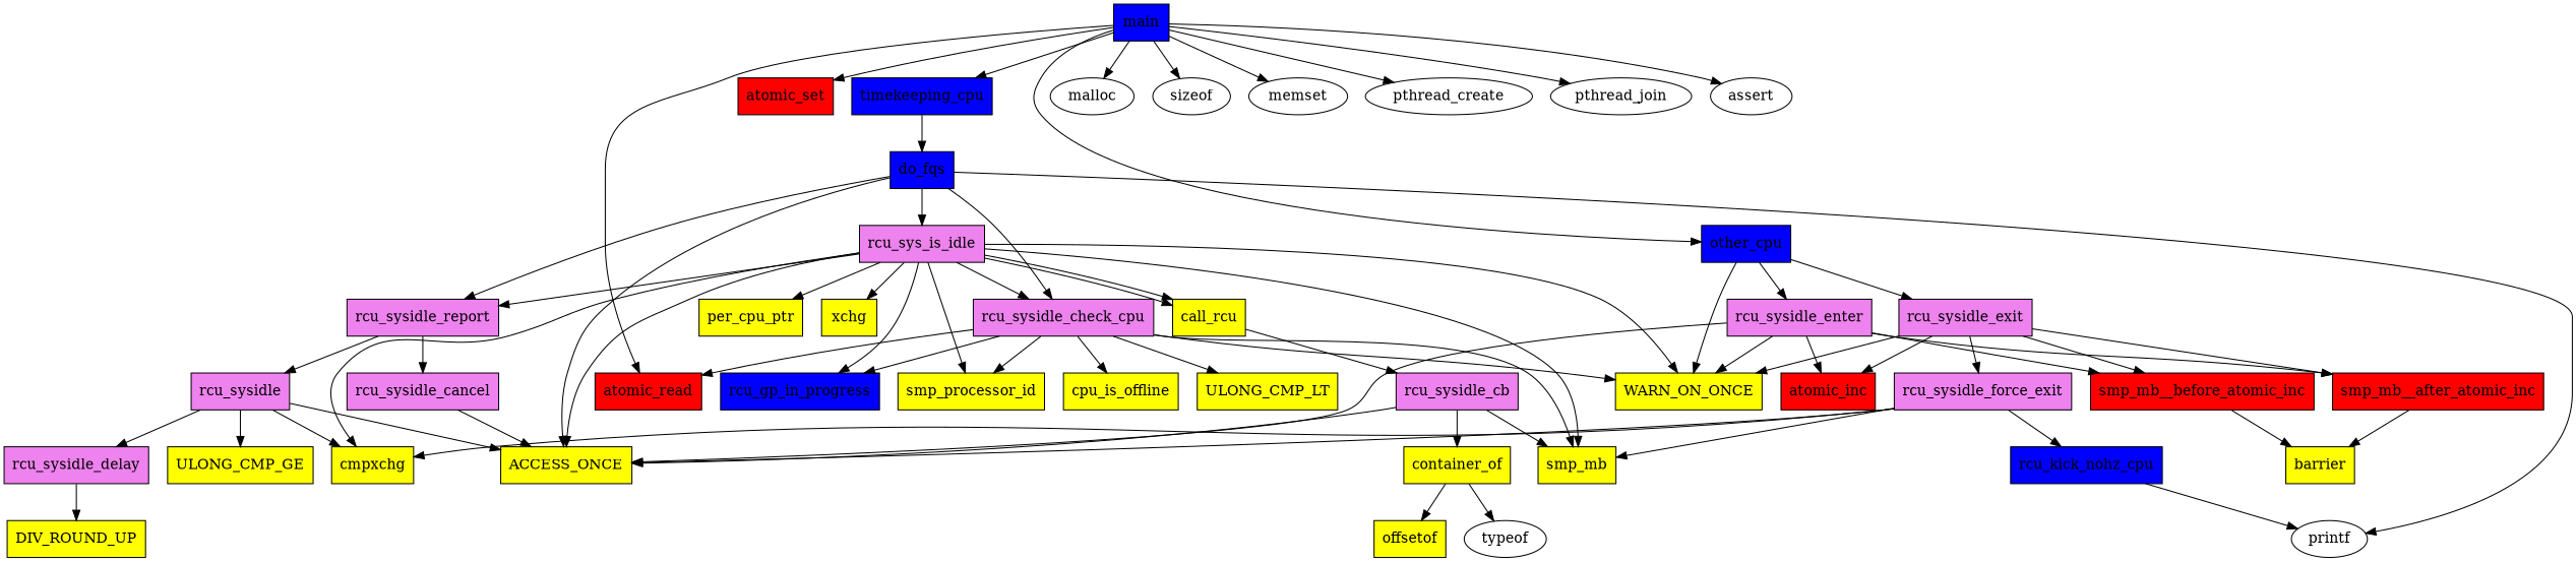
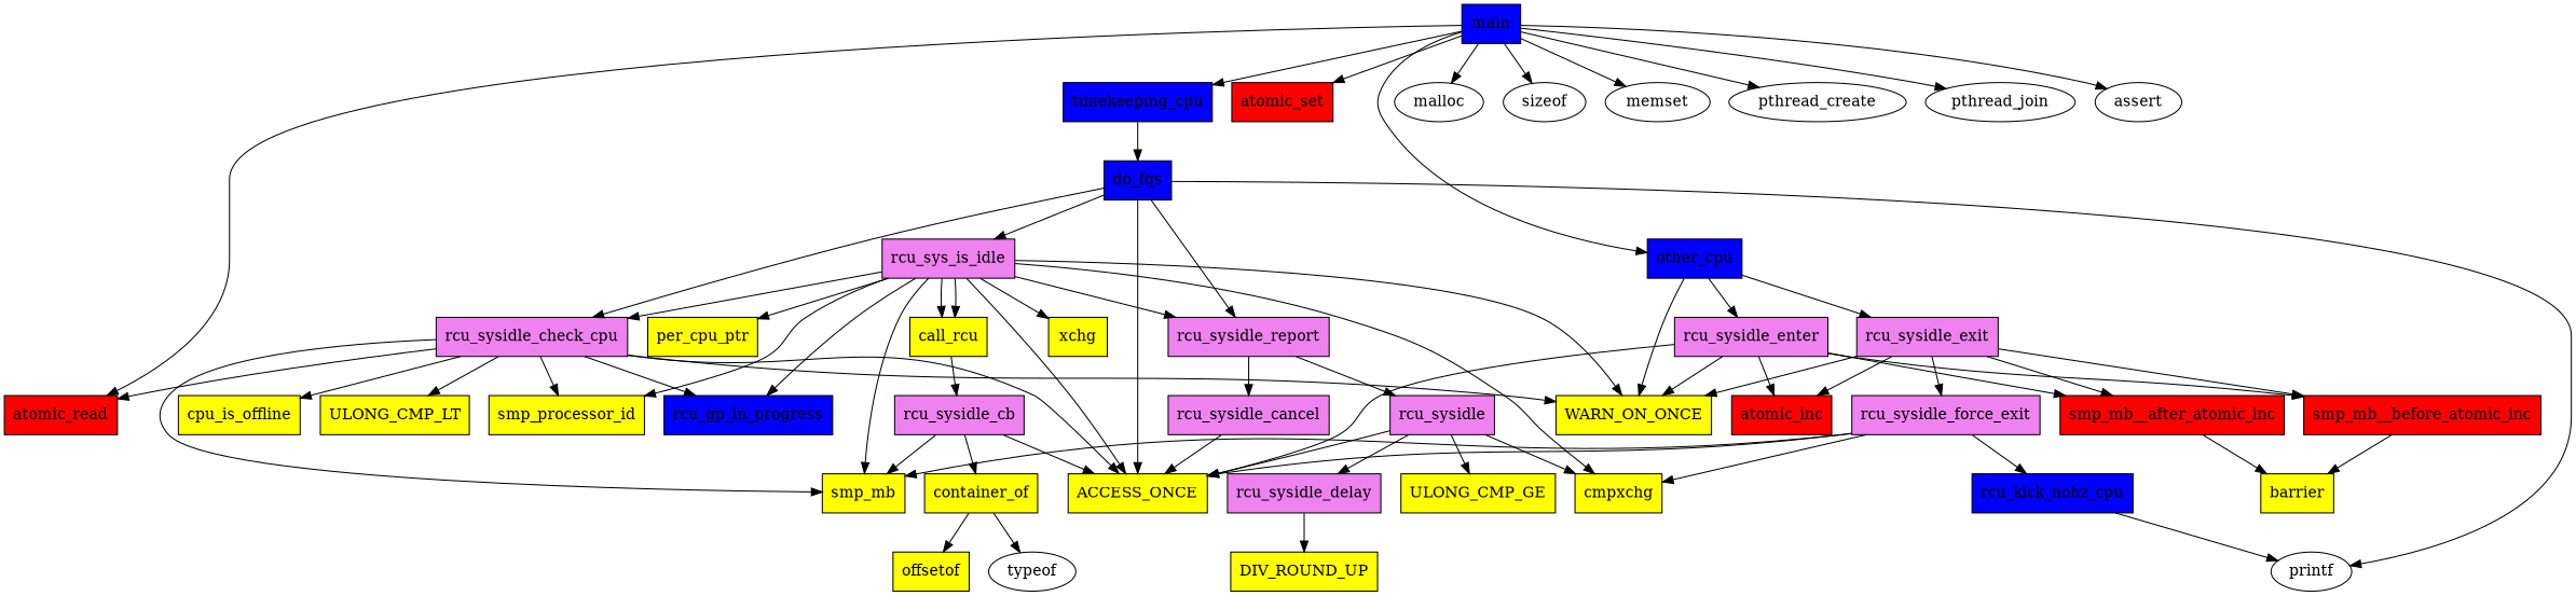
  digraph {
    node [fillcolor=yellow shape=box style=filled]
    atomic_read [fillcolor=red]
    atomic_set [fillcolor=red]
    atomic_inc [fillcolor=red]
    smp_mb__before_atomic_inc [fillcolor=red]
    smp_mb__after_atomic_inc [fillcolor=red]
    ULONG_CMP_GE
    ULONG_CMP_LT
    xchg
    cmpxchg
    barrier
    ACCESS_ONCE
    smp_mb
    offsetof
    container_of
    DIV_ROUND_UP
    call_rcu
    smp_processor_id
    WARN_ON_ONCE
    cpu_is_offline
    per_cpu_ptr
    rcu_kick_nohz_cpu [fillcolor=blue]
    rcu_gp_in_progress [fillcolor=blue]
    do_fqs [fillcolor=blue]
    timekeeping_cpu [fillcolor=blue]
    other_cpu [fillcolor=blue]
    main [fillcolor=blue]
    rcu_sysidle_enter [fillcolor=violet]
    rcu_sysidle_force_exit [fillcolor=violet]
    rcu_sysidle_exit [fillcolor=violet]
    rcu_sysidle_check_cpu [fillcolor=violet]
    rcu_sysidle_delay [fillcolor=violet]
    rcu_sysidle [fillcolor=violet]
    rcu_sysidle_cancel [fillcolor=violet]
    rcu_sysidle_report [fillcolor=violet]
    rcu_sysidle_cb [fillcolor=violet]
    rcu_sys_is_idle [fillcolor=violet]
    typeof [fillcolor="" shape="" style=""]
    printf [fillcolor="" shape="" style=""]
    malloc [fillcolor="" shape="" style=""]
    sizeof [fillcolor="" shape="" style=""]
    memset [fillcolor="" shape="" style=""]
    pthread_create [fillcolor="" shape="" style=""]
    pthread_join [fillcolor="" shape="" style=""]
    assert [fillcolor="" shape="" style=""]
    subgraph sub_1 {
      atomic_read
      atomic_set
      atomic_inc
      smp_mb__before_atomic_inc
      smp_mb__after_atomic_inc
    }
    subgraph sub_2 {
    }
    subgraph sub_3 {
      ULONG_CMP_GE
      ULONG_CMP_LT
      xchg
      cmpxchg
      barrier
      ACCESS_ONCE
      smp_mb
      offsetof
      container_of
      DIV_ROUND_UP
      call_rcu
      smp_processor_id
      WARN_ON_ONCE
      cpu_is_offline
      per_cpu_ptr
    }
    subgraph sub_4 {
    }
    subgraph sub_5 {
      rcu_kick_nohz_cpu
      rcu_gp_in_progress
      do_fqs
      timekeeping_cpu
      other_cpu
      main
    }
    subgraph sub_6 {
      rcu_sysidle_enter
      rcu_sysidle_force_exit
      rcu_sysidle_exit
      rcu_sysidle_check_cpu
      rcu_sysidle_delay
      rcu_sysidle
      rcu_sysidle_cancel
      rcu_sysidle_report
      rcu_sysidle_cb
      rcu_sys_is_idle
    }
    smp_mb__before_atomic_inc -> barrier
    smp_mb__after_atomic_inc -> barrier
    container_of -> offsetof
    container_of -> typeof
    call_rcu -> rcu_sysidle_cb
    rcu_kick_nohz_cpu -> printf
    do_fqs -> ACCESS_ONCE
    do_fqs -> rcu_sysidle_check_cpu
    do_fqs -> rcu_sysidle_report
    do_fqs -> rcu_sys_is_idle
    do_fqs -> printf
    timekeeping_cpu -> do_fqs
    other_cpu -> WARN_ON_ONCE
    other_cpu -> rcu_sysidle_enter
    other_cpu -> rcu_sysidle_exit
    main -> atomic_read
    main -> atomic_set
    main -> timekeeping_cpu
    main -> other_cpu
    main -> malloc
    main -> sizeof
    main -> memset
    main -> pthread_create
    main -> pthread_join
    main -> assert
    rcu_sysidle_enter -> atomic_inc
    rcu_sysidle_enter -> smp_mb__before_atomic_inc
    rcu_sysidle_enter -> smp_mb__after_atomic_inc
    rcu_sysidle_enter -> ACCESS_ONCE
    rcu_sysidle_enter -> WARN_ON_ONCE
    rcu_sysidle_force_exit -> cmpxchg
    rcu_sysidle_force_exit -> ACCESS_ONCE
    rcu_sysidle_force_exit -> smp_mb
    rcu_sysidle_force_exit -> rcu_kick_nohz_cpu
    rcu_sysidle_exit -> atomic_inc
    rcu_sysidle_exit -> smp_mb__before_atomic_inc
    rcu_sysidle_exit -> smp_mb__after_atomic_inc
    rcu_sysidle_exit -> WARN_ON_ONCE
    rcu_sysidle_exit -> rcu_sysidle_force_exit
    rcu_sysidle_check_cpu -> atomic_read
    rcu_sysidle_check_cpu -> ULONG_CMP_LT
+   rcu_sysidle_check_cpu -> ACCESS_ONCE
    rcu_sysidle_check_cpu -> smp_mb
    rcu_sysidle_check_cpu -> smp_processor_id
    rcu_sysidle_check_cpu -> WARN_ON_ONCE
    rcu_sysidle_check_cpu -> cpu_is_offline
    rcu_sysidle_check_cpu -> rcu_gp_in_progress
    rcu_sysidle_delay -> DIV_ROUND_UP
    rcu_sysidle -> ULONG_CMP_GE
    rcu_sysidle -> cmpxchg
    rcu_sysidle -> ACCESS_ONCE
    rcu_sysidle -> rcu_sysidle_delay
    rcu_sysidle_cancel -> ACCESS_ONCE
    rcu_sysidle_report -> rcu_sysidle
    rcu_sysidle_report -> rcu_sysidle_cancel
    rcu_sysidle_cb -> ACCESS_ONCE
    rcu_sysidle_cb -> smp_mb
    rcu_sysidle_cb -> container_of
    rcu_sys_is_idle -> xchg
    rcu_sys_is_idle -> cmpxchg
    rcu_sys_is_idle -> ACCESS_ONCE
    rcu_sys_is_idle -> smp_mb
    rcu_sys_is_idle -> call_rcu
    rcu_sys_is_idle -> call_rcu
    rcu_sys_is_idle -> smp_processor_id
    rcu_sys_is_idle -> WARN_ON_ONCE
    rcu_sys_is_idle -> per_cpu_ptr
    rcu_sys_is_idle -> rcu_gp_in_progress
    rcu_sys_is_idle -> rcu_sysidle_check_cpu
    rcu_sys_is_idle -> rcu_sysidle_report
  }
